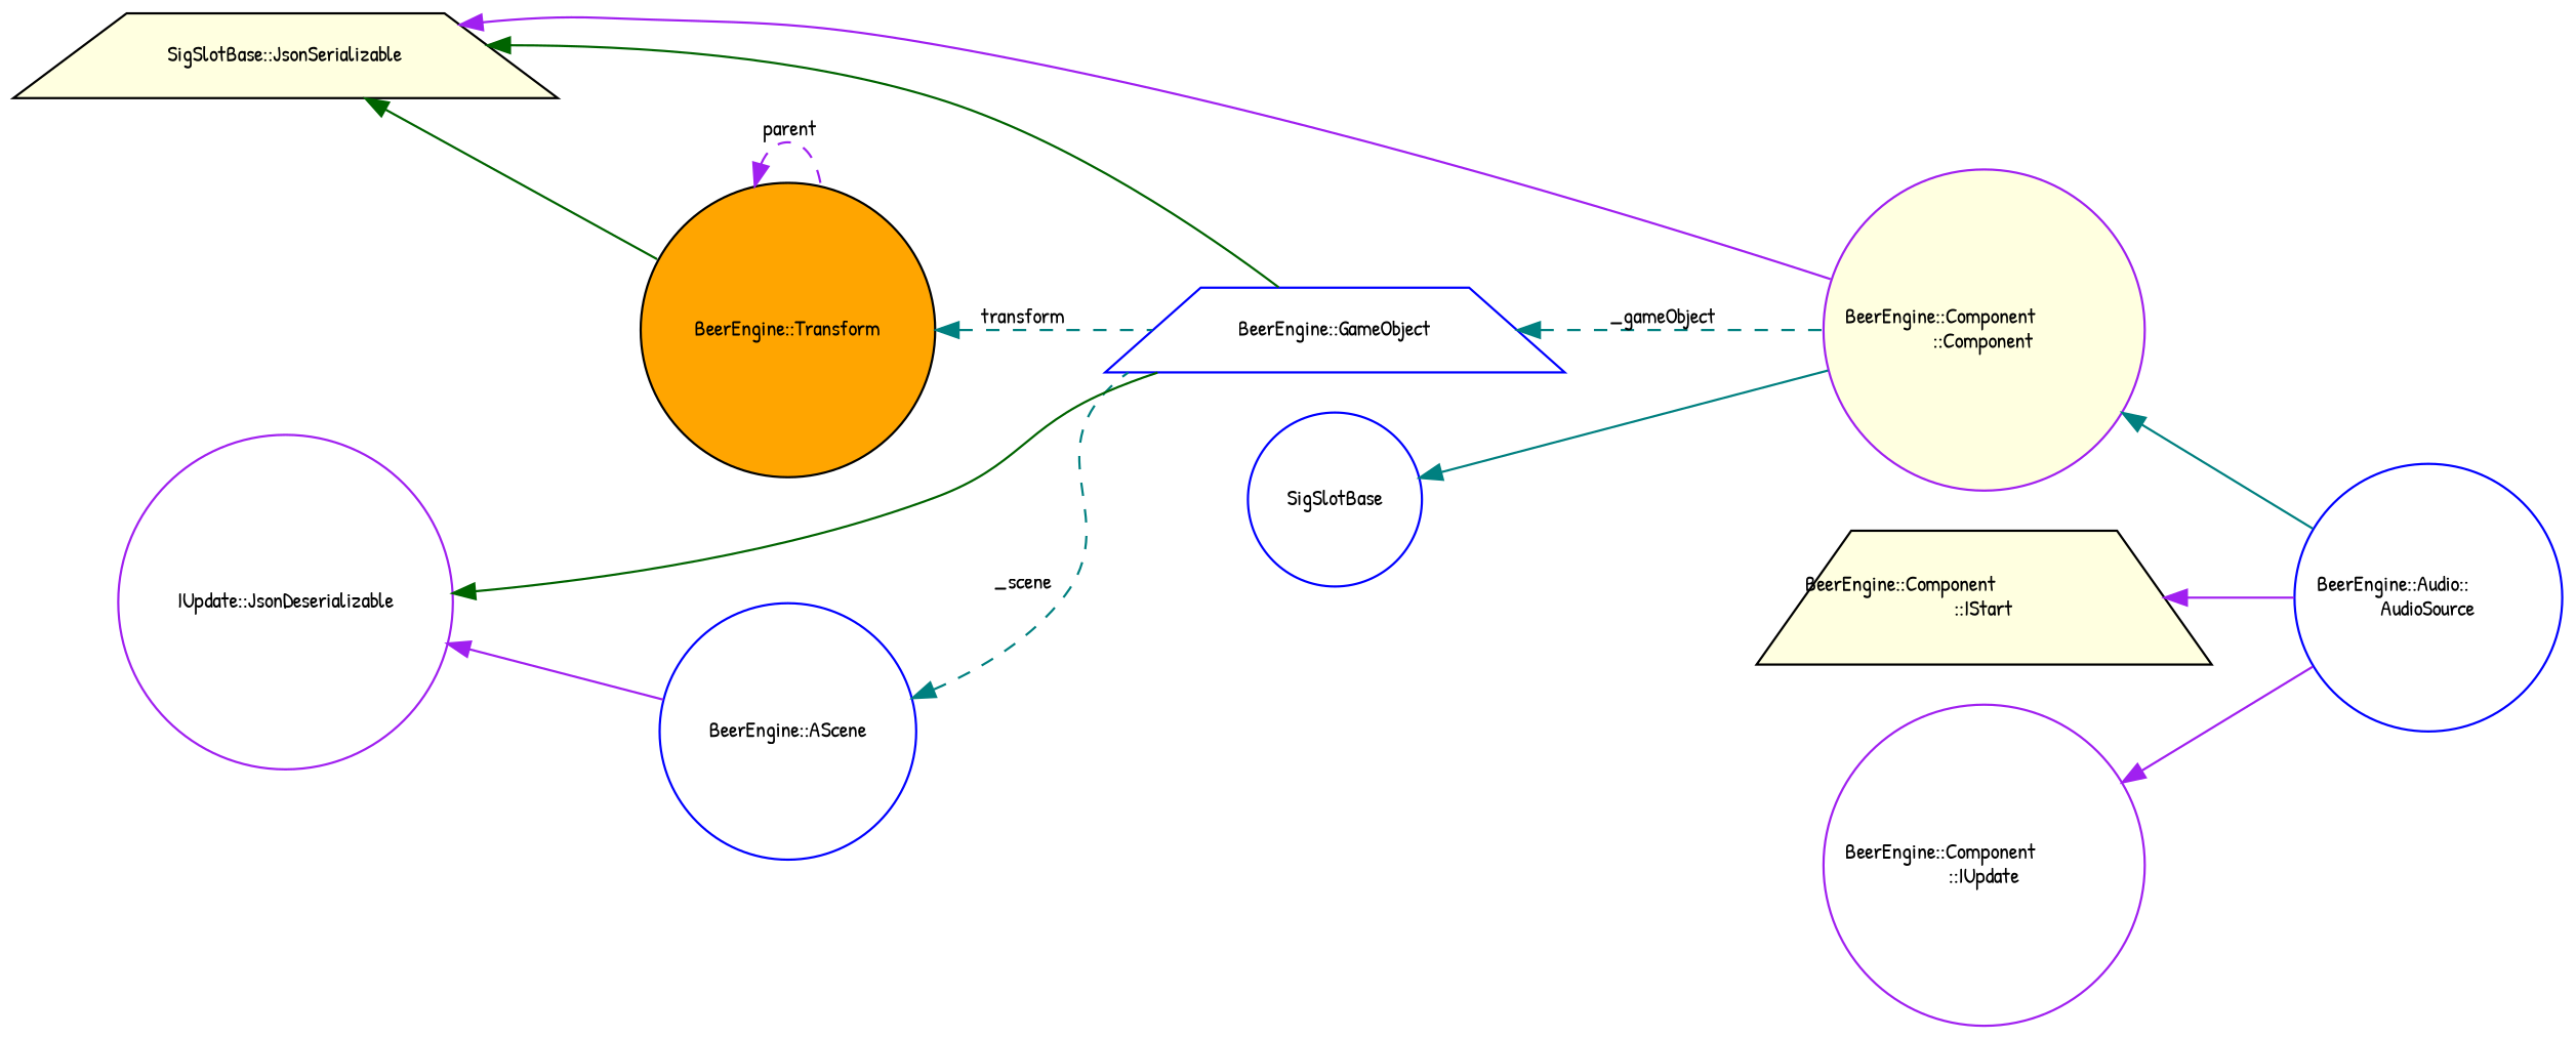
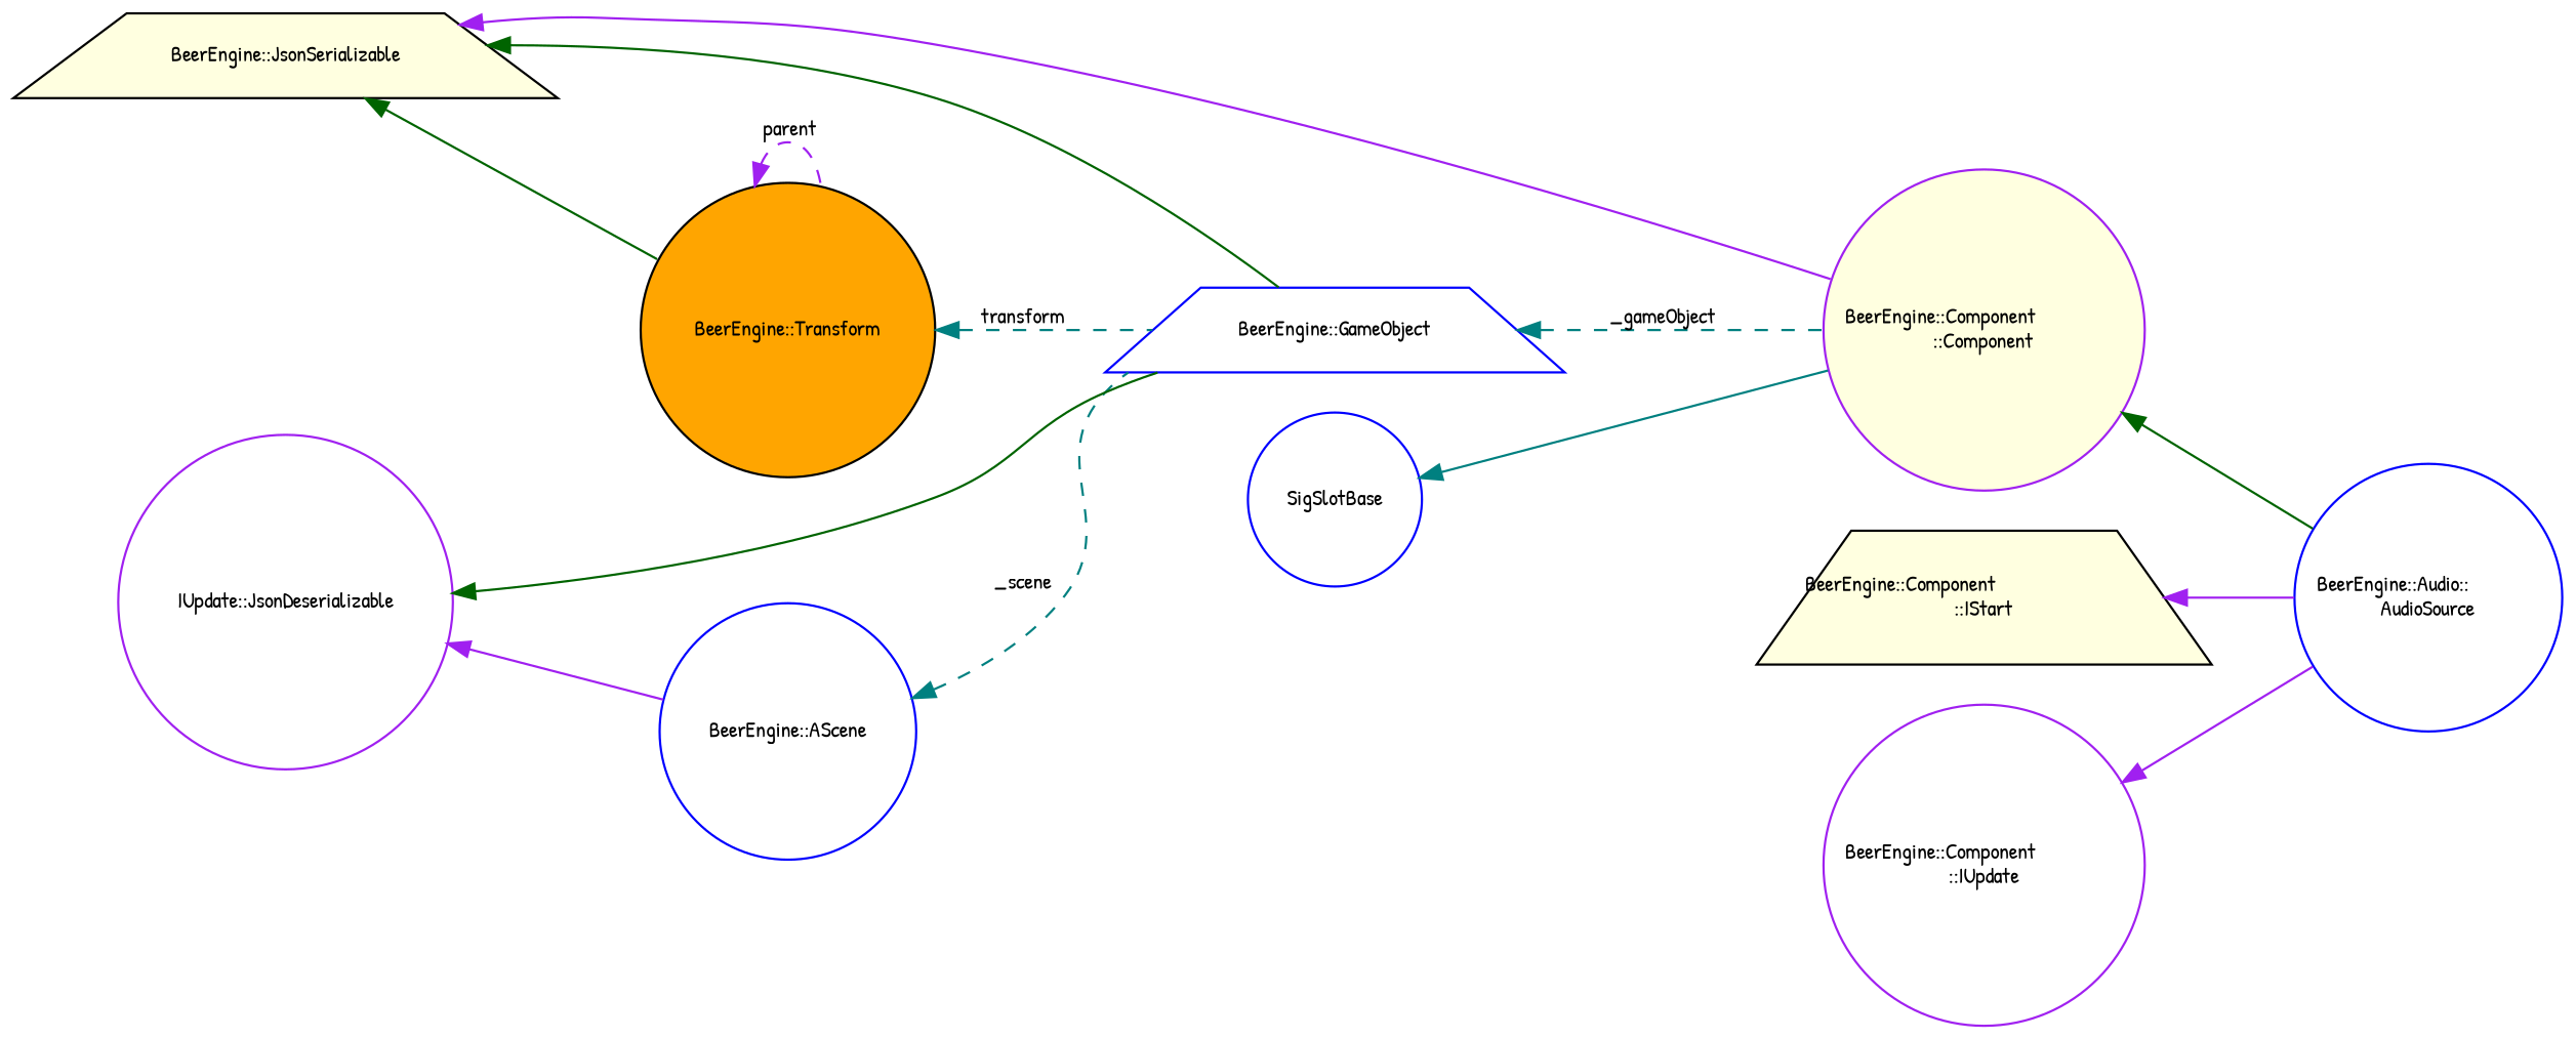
  digraph {
    fontname="Patrick Hand"
    rankdir=LR
    node [color=blue fillcolor=white fontname="Patrick Hand" fontsize=10 shape=circle style=filled]
    edge [color=purple dir=back fontname="Patrick Hand" fontsize=10 labelfontname=Helvetica labelfontsize=10 style=solid]
    n1 [fontcolor=black height=0.2 label="BeerEngine::Audio::\lAudioSource" width=0.4]
    n2 [color=purple fillcolor=lightyellow height=0.2 label="BeerEngine::Component\l::Component" width=0.4]
-   n3 [color=black fillcolor=lightyellow height=0.2 label="SigSlotBase::JsonSerializable" shape=trapezium width=0.4]
+   n3 [color=black fillcolor=lightyellow height=0.2 label="BeerEngine::JsonSerializable" shape=trapezium width=0.4]
    n4 [height=0.2 label="BeerEngine::GameObject" shape=trapezium width=0.4]
    n5 [color=black fillcolor=orange height=0.2 label="BeerEngine::Transform" width=0.4]
    n6 [height=0.2 label="BeerEngine::AScene" width=0.4]
    n7 [height=0.2 label=SigSlotBase width=0.4]
    n8 [color=purple height=0.2 label="IUpdate::JsonDeserializable" width=0.4]
    n9 [color=black fillcolor=lightyellow height=0.2 label="BeerEngine::Component\l::IStart" shape=trapezium width=0.4]
    n10 [color=purple height=0.2 label="BeerEngine::Component\l::IUpdate" width=0.4]
-   n2 -> n1 [color=teal]
+   n2 -> n1 [color=darkgreen]
    n3 -> n2
    n3 -> n4 [color=darkgreen]
    n3 -> n5 [color=darkgreen]
    n4 -> n2 [color=teal label=" _gameObject" style=dashed]
    n5 -> n4 [color=teal label=" transform" style=dashed]
    n5 -> n5 [label=" parent" style=dashed]
    n6 -> n4 [color=teal label=" _scene" style=dashed]
    n7 -> n2 [color=teal]
    n8 -> n4 [color=darkgreen]
    n8 -> n6
    n9 -> n1
    n10 -> n1
  }
